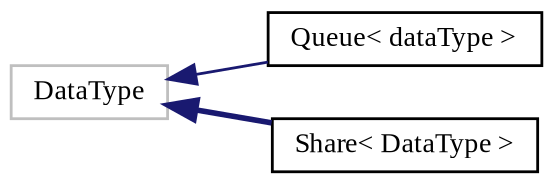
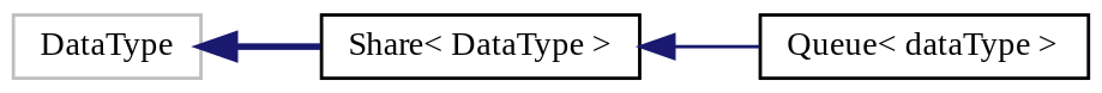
  digraph {
    fontname="Liberation Serif"
    rankdir=LR
    node [color=black fillcolor=white fontname="Liberation Serif" fontsize=10 shape=record style=filled]
    edge [color=midnightblue dir=back fontname="Liberation Serif" fontsize=10 labelfontname=Helvetica labelfontsize=10]
    n1 [color=grey75 height=0.2 label=DataType width=0.4]
    n2 [height=0.2 label="Queue\< dataType \>" width=0.4]
    n3 [height=0.2 label="Share\< DataType \>" width=0.4]
-   n1 -> n2 [style=solid]
+   n3 -> n2 [style=solid]
    n1 -> n3 [style=bold]
  }
